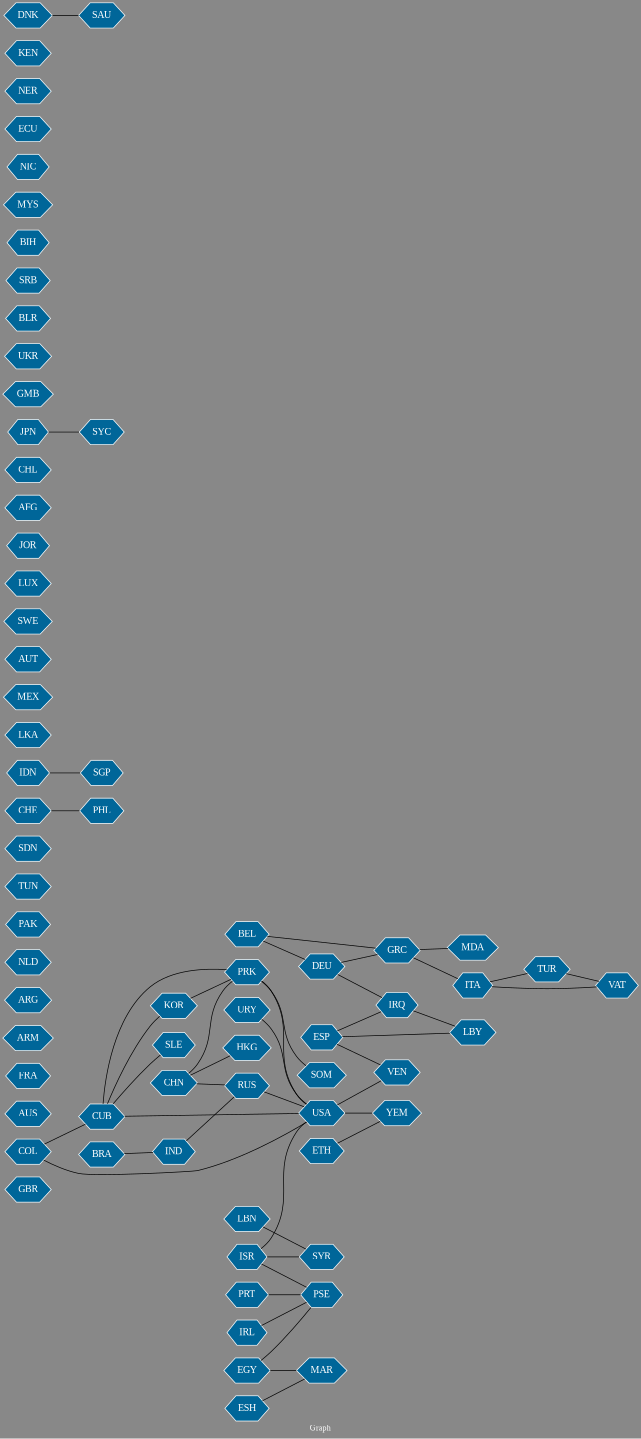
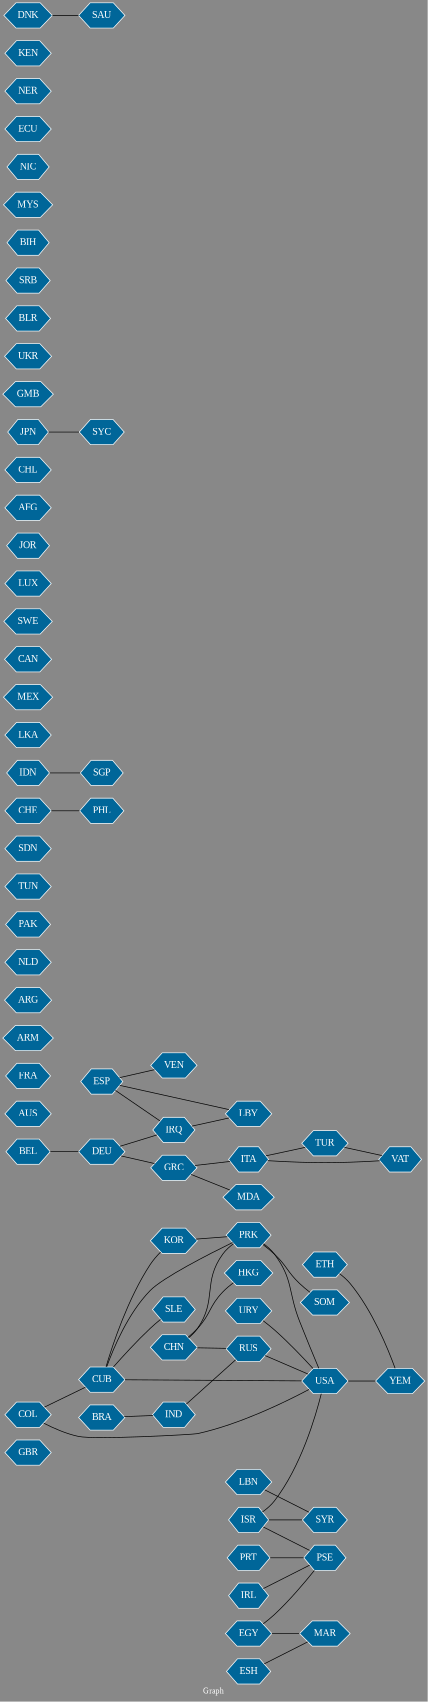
  graph {
    bgcolor="#888888"
    fontcolor=white
    fontname="Liberation Serif"
    fontsize=12
    label="Graph"
    rankdir=LR
    node [color=white fillcolor="#006699" fontcolor=white fontname="Liberation Serif" shape=hexagon style=filled]
    edge [arrowhead=open color=black fontcolor=white fontname="Liberation Serif" fontsize=12 weight=1]
    n1 [label=GBR]
    n2 [label=USA]
    n3 [label=VEN]
    n4 [label=YEM]
    n5 [label=AUS]
    n6 [label=RUS]
    n7 [label=CHN]
    n8 [label=PRK]
    n9 [label=HKG]
    n10 [label=SOM]
    n11 [label=FRA]
    n12 [label=CUB]
    n13 [label=SLE]
    n14 [label=KOR]
    n15 [label=PSE]
    n16 [label=ARM]
    n17 [label=ARG]
    n18 [label=BRA]
    n19 [label=IND]
    n20 [label=ESP]
    n21 [label=IRQ]
    n22 [label=LBY]
    n23 [label=DEU]
    n24 [label=GRC]
    n25 [label=ITA]
    n26 [label=MDA]
    n27 [label=SYR]
    n28 [label=ISR]
    n29 [label=TUR]
    n30 [label=VAT]
    n31 [label=NLD]
    n32 [label=PAK]
    n33 [label=BEL]
    n34 [label=EGY]
    n35 [label=MAR]
    n36 [label=TUN]
    n37 [label=SDN]
    n38 [label=CHE]
    n39 [label=PHL]
    n40 [label=COL]
    n41 [label=IDN]
    n42 [label=SGP]
    n43 [label=LKA]
    n44 [label=MEX]
+   n45 [label=CAN]
    n46 [label=LBN]
-   n47 [label=AUT]
    n48 [label=SWE]
    n49 [label=LUX]
    n50 [label=JOR]
    n51 [label=PRT]
    n52 [label=AFG]
    n53 [label=URY]
    n54 [label=CHL]
    n55 [label=SYC]
    n56 [label=JPN]
    n57 [label=GMB]
    n58 [label=UKR]
    n59 [label=BLR]
    n60 [label=ESH]
    n61 [label=SRB]
    n62 [label=BIH]
    n63 [label=MYS]
    n64 [label=NIC]
    n65 [label=ECU]
    n66 [label=NER]
    n67 [label=KEN]
    n68 [label=SAU]
    n69 [label=DNK]
    n70 [label=ETH]
    n71 [label=IRL]
-   n2 -- n3 [weight=2]
    n2 -- n4 [weight=5]
    n6 -- n2 [weight=2]
    n7 -- n6
    n7 -- n8
    n7 -- n9
    n8 -- n2
    n8 -- n10
    n12 -- n2 [weight=6]
    n12 -- n8
    n12 -- n13
    n12 -- n14
    n14 -- n8
    n18 -- n19
    n19 -- n6
    n20 -- n3 [weight=2]
    n20 -- n21
    n20 -- n22
    n21 -- n22
    n23 -- n21
    n23 -- n24
    n24 -- n25
    n24 -- n26
    n25 -- n29
    n25 -- n30
    n28 -- n2
    n28 -- n15 [weight=4]
    n28 -- n27 [weight=3]
    n29 -- n30
    n33 -- n23
-   n33 -- n24
    n34 -- n15
    n34 -- n35 [weight=2]
    n38 -- n39
    n40 -- n2
    n40 -- n12
    n41 -- n42 [weight=2]
    n46 -- n27
    n51 -- n15
    n53 -- n2 [weight=3]
    n56 -- n55
    n60 -- n35
    n69 -- n68
    n70 -- n4
    n71 -- n15
  }
